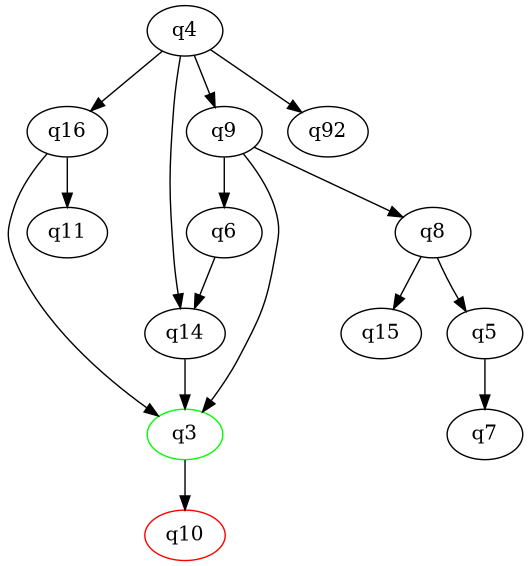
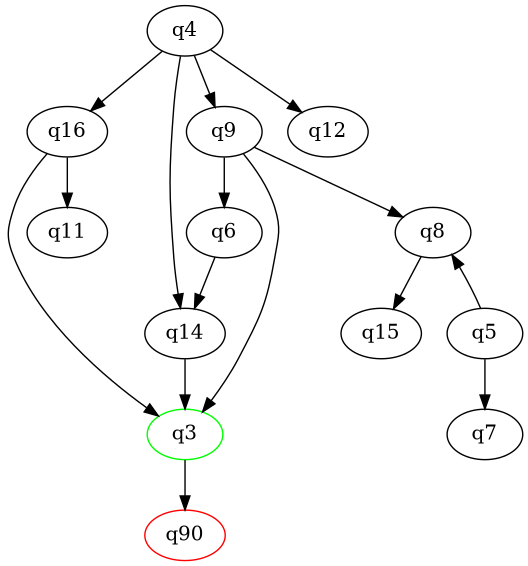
  digraph {
    q3 [color=green initial=1]
-   q10 [color=red final=1]
+   q10 [color=red final=1 label=q90]
    q4
-   q12 [label=q92]
+   q12
    q14
    q16
    q9
    q11
    q5
    q7
    q6
    q8
    q15
    q3 -> q10
    q4 -> q12
    q4 -> q14
    q4 -> q16
    q4 -> q9
    q14 -> q3
    q16 -> q3
    q16 -> q11
    q9 -> q3
    q9 -> q6
    q9 -> q8
    q5 -> q7
    q6 -> q14
-   q8 -> q5
+   q5 -> q8
    q8 -> q15
  }
